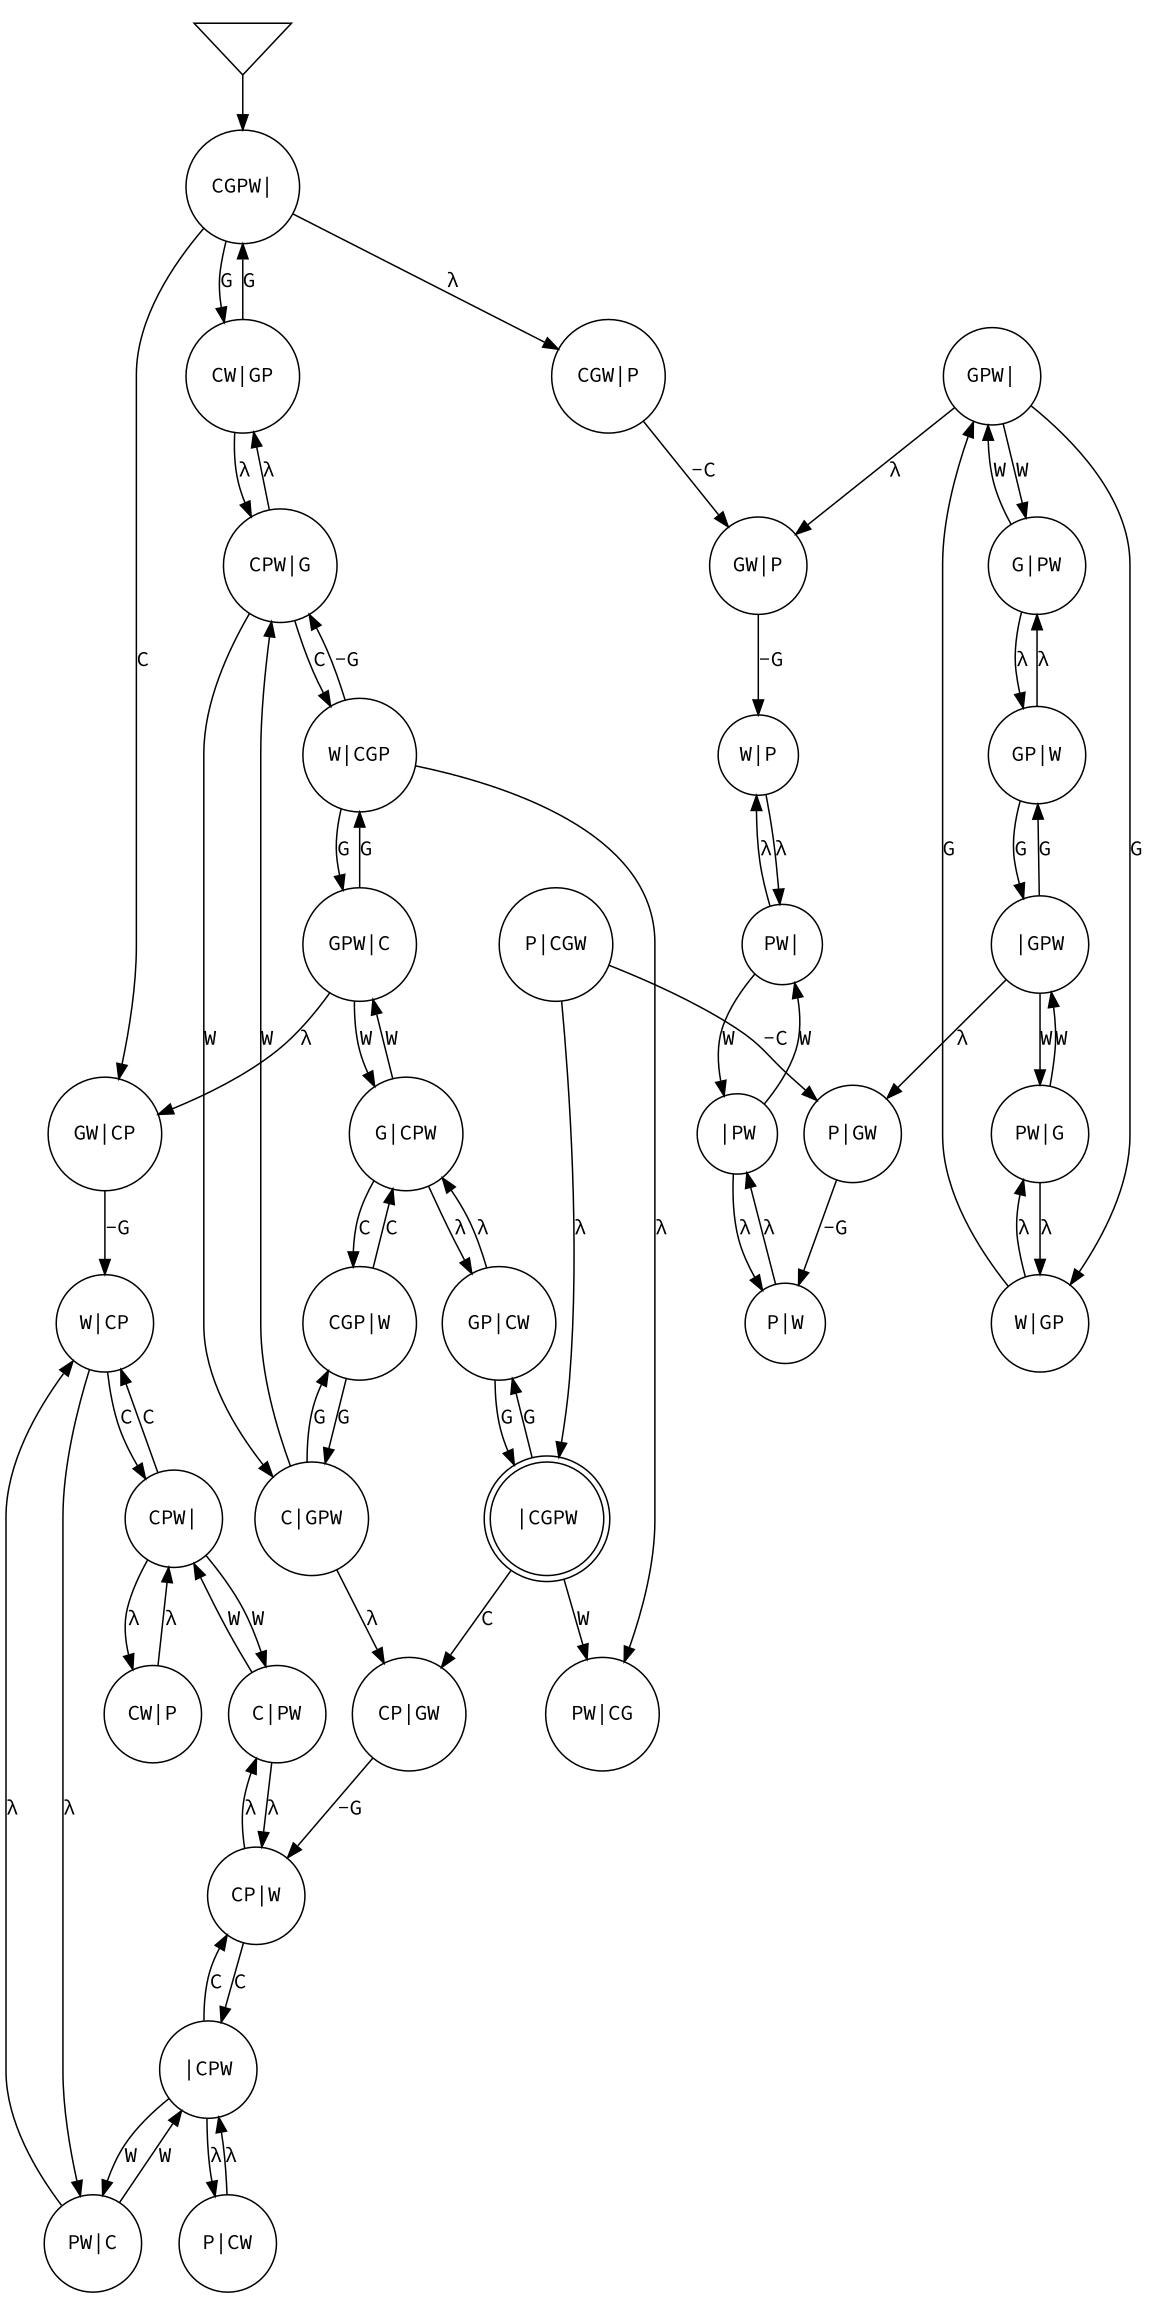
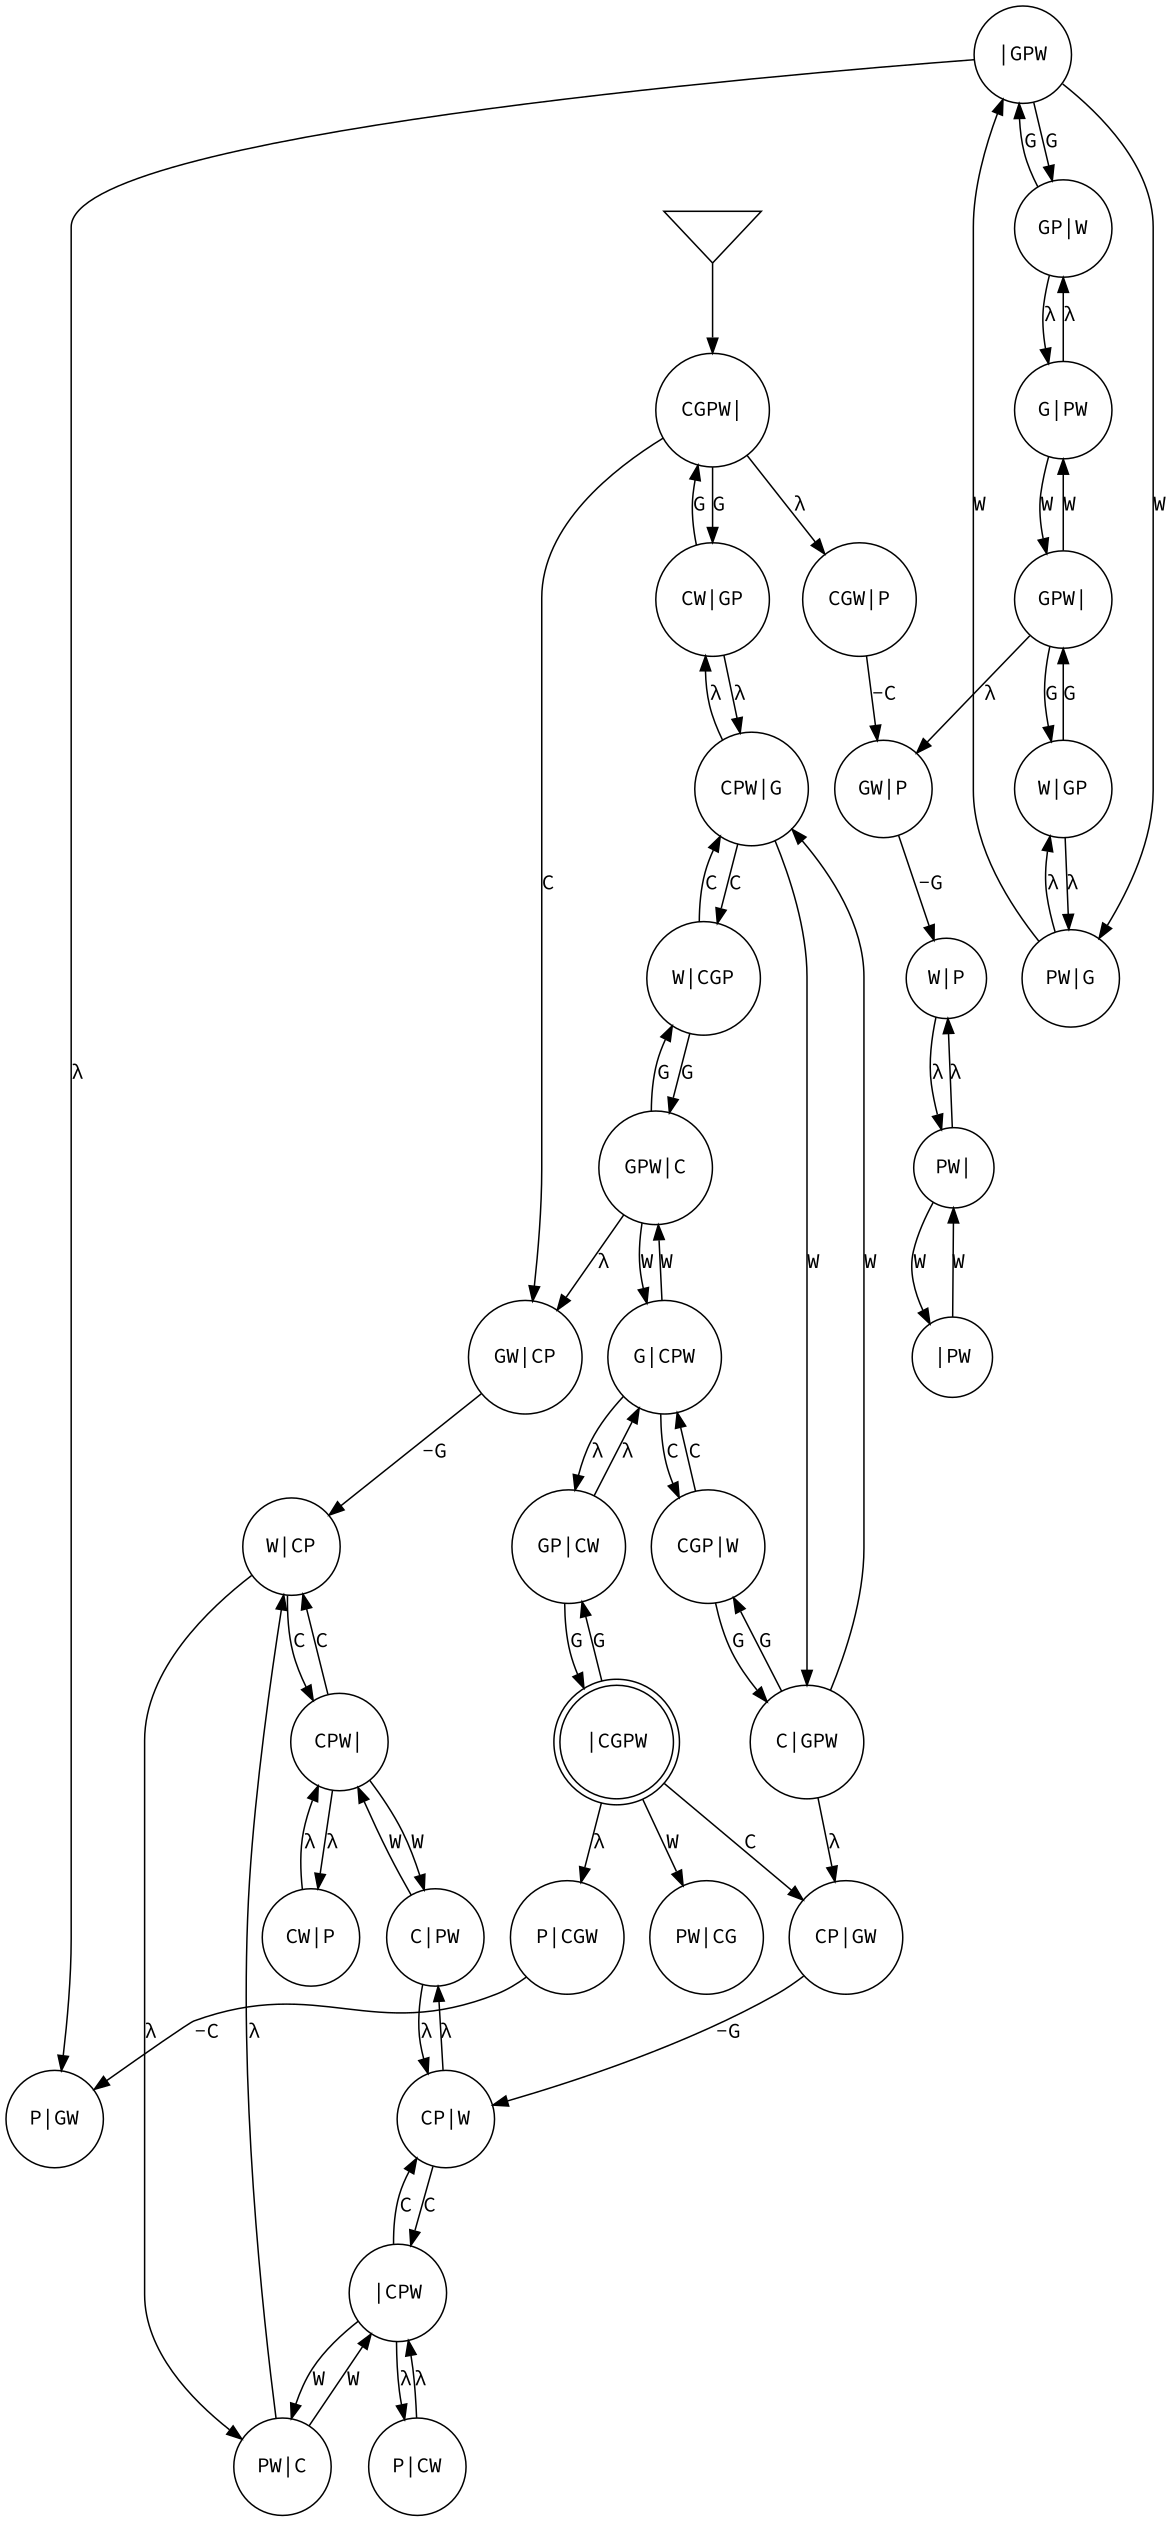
  digraph {
    fontname="Source Code Pro"
    node [fontname="Source Code Pro" shape=circle]
    edge [fontname="Source Code Pro"]
    " " [shape=invtriangle]
    "CGPW|"
    "GW|CP"
    "CW|GP"
    "CGW|P"
    "|CGPW" [shape=doublecircle]
    "CP|GW"
    "GP|CW"
    "PW|CG"
    "P|CGW"
    "CP|W"
    "G|CPW"
    "P|GW"
    "W|CP"
    "CPW|G"
    "GW|P"
    "CPW|"
    "PW|C"
    "C|GPW"
    "W|CGP"
    "G|PW"
    "GPW|"
    "GP|W"
    "W|P"
    "CGP|W"
    "GPW|C"
    "PW|"
    "W|GP"
    "|GPW"
    "C|PW"
    "|CPW"
    "P|CW"
    "CW|P"
    "PW|G"
-   "P|W"
    "|PW"
    " " -> "CGPW|"
    "CGPW|" -> "GW|CP" [label=C]
    "CGPW|" -> "CW|GP" [label=G]
    "CGPW|" -> "CGW|P" [label="λ"]
    "GW|CP" -> "W|CP" [label="-G"]
    "CW|GP" -> "CGPW|" [label=G]
    "CW|GP" -> "CPW|G" [label="λ"]
    "CGW|P" -> "GW|P" [label="-C"]
    "|CGPW" -> "CP|GW" [label=C]
    "|CGPW" -> "GP|CW" [label=G]
    "|CGPW" -> "PW|CG" [label=W]
-   "P|CGW" -> "|CGPW" [label="λ"]
+   "|CGPW" -> "P|CGW" [label="λ"]
    "CP|GW" -> "CP|W" [label="-G"]
    "GP|CW" -> "|CGPW" [label=G]
    "GP|CW" -> "G|CPW" [label="λ"]
    "P|CGW" -> "P|GW" [label="-C"]
    "CP|W" -> "C|PW" [label="λ"]
    "CP|W" -> "|CPW" [label=C]
    "G|CPW" -> "GP|CW" [label="λ"]
    "G|CPW" -> "CGP|W" [label=C]
    "G|CPW" -> "GPW|C" [label=W]
-   "P|GW" -> "P|W" [label="-G"]
    "W|CP" -> "CPW|" [label=C]
    "W|CP" -> "PW|C" [label="λ"]
    "CPW|G" -> "CW|GP" [label="λ"]
    "CPW|G" -> "C|GPW" [label=W]
    "CPW|G" -> "W|CGP" [label=C]
    "GW|P" -> "W|P" [label="-G"]
    "CPW|" -> "W|CP" [label=C]
    "CPW|" -> "C|PW" [label=W]
    "CPW|" -> "CW|P" [label="λ"]
    "PW|C" -> "W|CP" [label="λ"]
    "PW|C" -> "|CPW" [label=W]
    "C|GPW" -> "CP|GW" [label="λ"]
    "C|GPW" -> "CPW|G" [label=W]
    "C|GPW" -> "CGP|W" [label=G]
-   "W|CGP" -> "PW|CG" [label="λ"]
-   "W|CGP" -> "CPW|G" [label="-G"]
+   "W|CGP" -> "CPW|G" [label=C]
    "W|CGP" -> "GPW|C" [label=G]
    "G|PW" -> "GPW|" [label=W]
    "G|PW" -> "GP|W" [label="λ"]
    "GPW|" -> "GW|P" [label="λ"]
    "GPW|" -> "G|PW" [label=W]
    "GPW|" -> "W|GP" [label=G]
    "GP|W" -> "G|PW" [label="λ"]
    "GP|W" -> "|GPW" [label=G]
    "W|P" -> "PW|" [label="λ"]
    "CGP|W" -> "G|CPW" [label=C]
    "CGP|W" -> "C|GPW" [label=G]
    "GPW|C" -> "GW|CP" [label="λ"]
    "GPW|C" -> "G|CPW" [label=W]
    "GPW|C" -> "W|CGP" [label=G]
    "PW|" -> "W|P" [label="λ"]
    "PW|" -> "|PW" [label=W]
    "W|GP" -> "GPW|" [label=G]
    "W|GP" -> "PW|G" [label="λ"]
    "|GPW" -> "P|GW" [label="λ"]
    "|GPW" -> "GP|W" [label=G]
    "|GPW" -> "PW|G" [label=W]
    "C|PW" -> "CP|W" [label="λ"]
    "C|PW" -> "CPW|" [label=W]
    "|CPW" -> "CP|W" [label=C]
    "|CPW" -> "PW|C" [label=W]
    "|CPW" -> "P|CW" [label="λ"]
    "P|CW" -> "|CPW" [label="λ"]
    "CW|P" -> "CPW|" [label="λ"]
    "PW|G" -> "W|GP" [label="λ"]
    "PW|G" -> "|GPW" [label=W]
-   "P|W" -> "|PW" [label="λ"]
    "|PW" -> "PW|" [label=W]
-   "|PW" -> "P|W" [label="λ"]
  }
